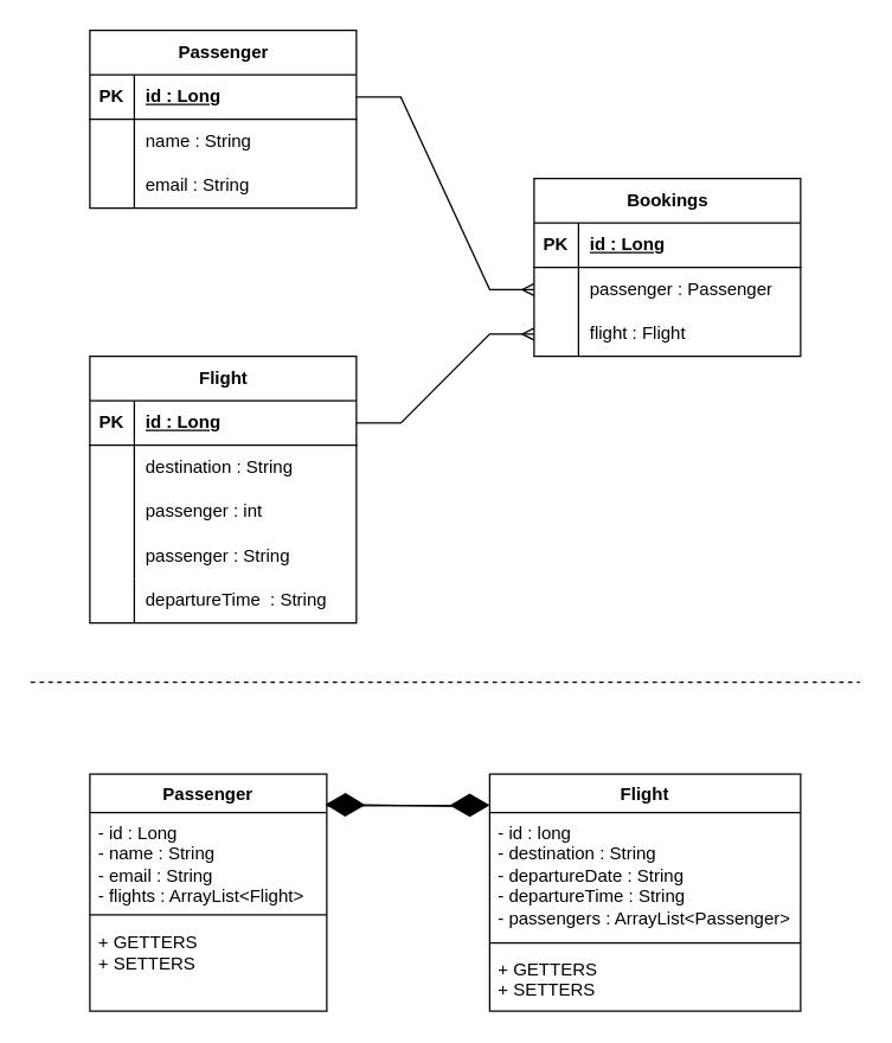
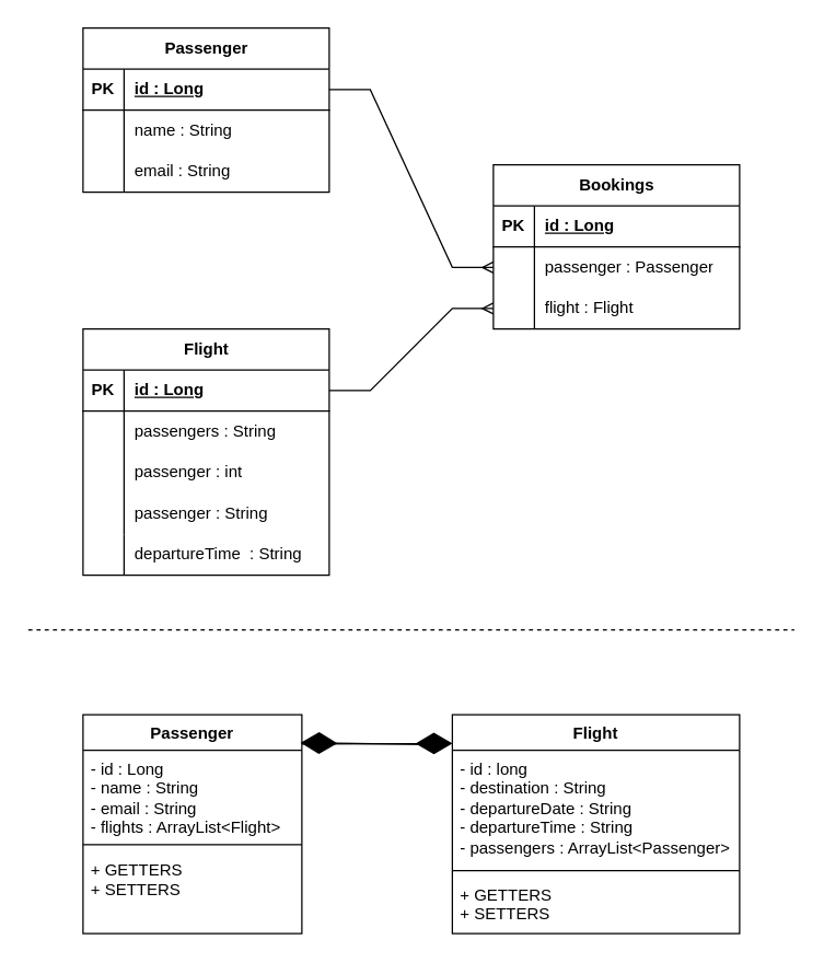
  <mxCell id="0" />
  <mxCell id="1" parent="0" />
  <mxCell id="2" value="Passenger" style="shape=table;startSize=30;container=1;collapsible=1;childLayout=tableLayout;fixedRows=1;rowLines=0;fontStyle=1;align=center;resizeLast=1;html=1;" vertex="1" parent="1"><mxGeometry x="60" y="20" width="180" height="120" as="geometry" /></mxCell>
  <mxCell id="3" value="" style="shape=tableRow;horizontal=0;startSize=0;swimlaneHead=0;swimlaneBody=0;fillColor=none;collapsible=0;dropTarget=0;points=[[0,0.5],[1,0.5]];portConstraint=eastwest;top=0;left=0;right=0;bottom=1;" vertex="1" parent="2"><mxGeometry y="30" width="180" height="30" as="geometry" /></mxCell>
  <mxCell id="4" value="PK" style="shape=partialRectangle;connectable=0;fillColor=none;top=0;left=0;bottom=0;right=0;fontStyle=1;overflow=hidden;whiteSpace=wrap;html=1;" vertex="1" parent="3"><mxGeometry width="30" height="30" as="geometry"><mxRectangle width="30" height="30" as="alternateBounds" /></mxGeometry></mxCell>
  <mxCell id="5" value="id : Long" style="shape=partialRectangle;connectable=0;fillColor=none;top=0;left=0;bottom=0;right=0;align=left;spacingLeft=6;fontStyle=5;overflow=hidden;whiteSpace=wrap;html=1;" vertex="1" parent="3"><mxGeometry x="30" width="150" height="30" as="geometry"><mxRectangle width="150" height="30" as="alternateBounds" /></mxGeometry></mxCell>
  <mxCell id="6" value="" style="shape=tableRow;horizontal=0;startSize=0;swimlaneHead=0;swimlaneBody=0;fillColor=none;collapsible=0;dropTarget=0;points=[[0,0.5],[1,0.5]];portConstraint=eastwest;top=0;left=0;right=0;bottom=0;" vertex="1" parent="2"><mxGeometry y="60" width="180" height="30" as="geometry" /></mxCell>
  <mxCell id="7" value="" style="shape=partialRectangle;connectable=0;fillColor=none;top=0;left=0;bottom=0;right=0;editable=1;overflow=hidden;whiteSpace=wrap;html=1;" vertex="1" parent="6"><mxGeometry width="30" height="30" as="geometry"><mxRectangle width="30" height="30" as="alternateBounds" /></mxGeometry></mxCell>
  <mxCell id="8" value="name : String" style="shape=partialRectangle;connectable=0;fillColor=none;top=0;left=0;bottom=0;right=0;align=left;spacingLeft=6;overflow=hidden;whiteSpace=wrap;html=1;" vertex="1" parent="6"><mxGeometry x="30" width="150" height="30" as="geometry"><mxRectangle width="150" height="30" as="alternateBounds" /></mxGeometry></mxCell>
  <mxCell id="9" value="" style="shape=tableRow;horizontal=0;startSize=0;swimlaneHead=0;swimlaneBody=0;fillColor=none;collapsible=0;dropTarget=0;points=[[0,0.5],[1,0.5]];portConstraint=eastwest;top=0;left=0;right=0;bottom=0;" vertex="1" parent="2"><mxGeometry y="90" width="180" height="30" as="geometry" /></mxCell>
  <mxCell id="10" value="" style="shape=partialRectangle;connectable=0;fillColor=none;top=0;left=0;bottom=0;right=0;editable=1;overflow=hidden;whiteSpace=wrap;html=1;" vertex="1" parent="9"><mxGeometry width="30" height="30" as="geometry"><mxRectangle width="30" height="30" as="alternateBounds" /></mxGeometry></mxCell>
  <mxCell id="11" value="email : String" style="shape=partialRectangle;connectable=0;fillColor=none;top=0;left=0;bottom=0;right=0;align=left;spacingLeft=6;overflow=hidden;whiteSpace=wrap;html=1;" vertex="1" parent="9"><mxGeometry x="30" width="150" height="30" as="geometry"><mxRectangle width="150" height="30" as="alternateBounds" /></mxGeometry></mxCell>
  <mxCell id="12" value="Flight" style="shape=table;startSize=30;container=1;collapsible=1;childLayout=tableLayout;fixedRows=1;rowLines=0;fontStyle=1;align=center;resizeLast=1;html=1;" vertex="1" parent="1"><mxGeometry x="60" y="240" width="180" height="180" as="geometry" /></mxCell>
  <mxCell id="13" value="" style="shape=tableRow;horizontal=0;startSize=0;swimlaneHead=0;swimlaneBody=0;fillColor=none;collapsible=0;dropTarget=0;points=[[0,0.5],[1,0.5]];portConstraint=eastwest;top=0;left=0;right=0;bottom=1;" vertex="1" parent="12"><mxGeometry y="30" width="180" height="30" as="geometry" /></mxCell>
  <mxCell id="14" value="PK" style="shape=partialRectangle;connectable=0;fillColor=none;top=0;left=0;bottom=0;right=0;fontStyle=1;overflow=hidden;whiteSpace=wrap;html=1;" vertex="1" parent="13"><mxGeometry width="30" height="30" as="geometry"><mxRectangle width="30" height="30" as="alternateBounds" /></mxGeometry></mxCell>
  <mxCell id="15" value="id : Long" style="shape=partialRectangle;connectable=0;fillColor=none;top=0;left=0;bottom=0;right=0;align=left;spacingLeft=6;fontStyle=5;overflow=hidden;whiteSpace=wrap;html=1;" vertex="1" parent="13"><mxGeometry x="30" width="150" height="30" as="geometry"><mxRectangle width="150" height="30" as="alternateBounds" /></mxGeometry></mxCell>
  <mxCell id="16" value="" style="shape=tableRow;horizontal=0;startSize=0;swimlaneHead=0;swimlaneBody=0;fillColor=none;collapsible=0;dropTarget=0;points=[[0,0.5],[1,0.5]];portConstraint=eastwest;top=0;left=0;right=0;bottom=0;" vertex="1" parent="12"><mxGeometry y="60" width="180" height="30" as="geometry" /></mxCell>
  <mxCell id="17" value="" style="shape=partialRectangle;connectable=0;fillColor=none;top=0;left=0;bottom=0;right=0;editable=1;overflow=hidden;whiteSpace=wrap;html=1;" vertex="1" parent="16"><mxGeometry width="30" height="30" as="geometry"><mxRectangle width="30" height="30" as="alternateBounds" /></mxGeometry></mxCell>
- <mxCell id="18" value="destination : String" style="shape=partialRectangle;connectable=0;fillColor=none;top=0;left=0;bottom=0;right=0;align=left;spacingLeft=6;overflow=hidden;whiteSpace=wrap;html=1;" vertex="1" parent="16"><mxGeometry x="30" width="150" height="30" as="geometry"><mxRectangle width="150" height="30" as="alternateBounds" /></mxGeometry></mxCell>
+ <mxCell id="18" value="passengers : String" style="shape=partialRectangle;connectable=0;fillColor=none;top=0;left=0;bottom=0;right=0;align=left;spacingLeft=6;overflow=hidden;whiteSpace=wrap;html=1;" vertex="1" parent="16"><mxGeometry x="30" width="150" height="30" as="geometry"><mxRectangle width="150" height="30" as="alternateBounds" /></mxGeometry></mxCell>
  <mxCell id="19" value="" style="shape=tableRow;horizontal=0;startSize=0;swimlaneHead=0;swimlaneBody=0;fillColor=none;collapsible=0;dropTarget=0;points=[[0,0.5],[1,0.5]];portConstraint=eastwest;top=0;left=0;right=0;bottom=0;" vertex="1" parent="12"><mxGeometry y="90" width="180" height="30" as="geometry" /></mxCell>
  <mxCell id="20" value="" style="shape=partialRectangle;connectable=0;fillColor=none;top=0;left=0;bottom=0;right=0;editable=1;overflow=hidden;whiteSpace=wrap;html=1;" vertex="1" parent="19"><mxGeometry width="30" height="30" as="geometry"><mxRectangle width="30" height="30" as="alternateBounds" /></mxGeometry></mxCell>
  <mxCell id="21" value="passenger : int" style="shape=partialRectangle;connectable=0;fillColor=none;top=0;left=0;bottom=0;right=0;align=left;spacingLeft=6;overflow=hidden;whiteSpace=wrap;html=1;" vertex="1" parent="19"><mxGeometry x="30" width="150" height="30" as="geometry"><mxRectangle width="150" height="30" as="alternateBounds" /></mxGeometry></mxCell>
  <mxCell id="22" value="" style="shape=tableRow;horizontal=0;startSize=0;swimlaneHead=0;swimlaneBody=0;fillColor=none;collapsible=0;dropTarget=0;points=[[0,0.5],[1,0.5]];portConstraint=eastwest;top=0;left=0;right=0;bottom=0;" vertex="1" parent="12"><mxGeometry y="120" width="180" height="30" as="geometry" /></mxCell>
  <mxCell id="23" value="" style="shape=partialRectangle;connectable=0;fillColor=none;top=0;left=0;bottom=0;right=0;editable=1;overflow=hidden;whiteSpace=wrap;html=1;" vertex="1" parent="22"><mxGeometry width="30" height="30" as="geometry"><mxRectangle width="30" height="30" as="alternateBounds" /></mxGeometry></mxCell>
  <mxCell id="24" value="passenger : String" style="shape=partialRectangle;connectable=0;fillColor=none;top=0;left=0;bottom=0;right=0;align=left;spacingLeft=6;overflow=hidden;whiteSpace=wrap;html=1;" vertex="1" parent="22"><mxGeometry x="30" width="150" height="30" as="geometry"><mxRectangle width="150" height="30" as="alternateBounds" /></mxGeometry></mxCell>
  <mxCell id="25" value="" style="shape=tableRow;horizontal=0;startSize=0;swimlaneHead=0;swimlaneBody=0;fillColor=none;collapsible=0;dropTarget=0;points=[[0,0.5],[1,0.5]];portConstraint=eastwest;top=0;left=0;right=0;bottom=0;" vertex="1" parent="1"><mxGeometry x="60" y="390" width="180" height="30" as="geometry" /></mxCell>
  <mxCell id="26" value="" style="shape=partialRectangle;connectable=0;fillColor=none;top=0;left=0;bottom=0;right=0;editable=1;overflow=hidden;whiteSpace=wrap;html=1;" vertex="1" parent="25"><mxGeometry width="30" height="30" as="geometry"><mxRectangle width="30" height="30" as="alternateBounds" /></mxGeometry></mxCell>
  <mxCell id="27" value="" style="shape=tableRow;horizontal=0;startSize=30;swimlaneHead=0;swimlaneBody=0;fillColor=none;collapsible=0;dropTarget=0;points=[[0,0.5],[1,0.5]];portConstraint=eastwest;top=0;left=0;right=0;bottom=0;" vertex="1" parent="1"><mxGeometry x="60" y="390" width="180" height="30" as="geometry" /></mxCell>
  <mxCell id="28" value="" style="shape=partialRectangle;connectable=0;fillColor=none;top=0;left=0;bottom=0;right=0;editable=1;overflow=hidden;whiteSpace=wrap;html=1;" vertex="1" parent="27"><mxGeometry width="30" height="30" as="geometry"><mxRectangle width="30" height="30" as="alternateBounds" /></mxGeometry></mxCell>
  <mxCell id="29" value="departureTime&amp;nbsp; : String" style="shape=partialRectangle;connectable=0;fillColor=none;top=0;left=0;bottom=0;right=0;align=left;spacingLeft=6;overflow=hidden;whiteSpace=wrap;html=1;" vertex="1" parent="27"><mxGeometry x="30" width="150" height="30" as="geometry"><mxRectangle width="150" height="30" as="alternateBounds" /></mxGeometry></mxCell>
  <mxCell id="30" value="Bookings" style="shape=table;startSize=30;container=1;collapsible=1;childLayout=tableLayout;fixedRows=1;rowLines=0;fontStyle=1;align=center;resizeLast=1;html=1;" vertex="1" parent="1"><mxGeometry x="360" y="120" width="180" height="120" as="geometry" /></mxCell>
  <mxCell id="31" value="" style="shape=tableRow;horizontal=0;startSize=0;swimlaneHead=0;swimlaneBody=0;fillColor=none;collapsible=0;dropTarget=0;points=[[0,0.5],[1,0.5]];portConstraint=eastwest;top=0;left=0;right=0;bottom=1;" vertex="1" parent="30"><mxGeometry y="30" width="180" height="30" as="geometry" /></mxCell>
  <mxCell id="32" value="PK" style="shape=partialRectangle;connectable=0;fillColor=none;top=0;left=0;bottom=0;right=0;fontStyle=1;overflow=hidden;whiteSpace=wrap;html=1;" vertex="1" parent="31"><mxGeometry width="30" height="30" as="geometry"><mxRectangle width="30" height="30" as="alternateBounds" /></mxGeometry></mxCell>
  <mxCell id="33" value="id : Long" style="shape=partialRectangle;connectable=0;fillColor=none;top=0;left=0;bottom=0;right=0;align=left;spacingLeft=6;fontStyle=5;overflow=hidden;whiteSpace=wrap;html=1;" vertex="1" parent="31"><mxGeometry x="30" width="150" height="30" as="geometry"><mxRectangle width="150" height="30" as="alternateBounds" /></mxGeometry></mxCell>
  <mxCell id="34" value="" style="shape=tableRow;horizontal=0;startSize=0;swimlaneHead=0;swimlaneBody=0;fillColor=none;collapsible=0;dropTarget=0;points=[[0,0.5],[1,0.5]];portConstraint=eastwest;top=0;left=0;right=0;bottom=0;" vertex="1" parent="30"><mxGeometry y="60" width="180" height="30" as="geometry" /></mxCell>
  <mxCell id="35" value="" style="shape=partialRectangle;connectable=0;fillColor=none;top=0;left=0;bottom=0;right=0;editable=1;overflow=hidden;whiteSpace=wrap;html=1;" vertex="1" parent="34"><mxGeometry width="30" height="30" as="geometry"><mxRectangle width="30" height="30" as="alternateBounds" /></mxGeometry></mxCell>
  <mxCell id="36" value="passenger : Passenger" style="shape=partialRectangle;connectable=0;fillColor=none;top=0;left=0;bottom=0;right=0;align=left;spacingLeft=6;overflow=hidden;whiteSpace=wrap;html=1;" vertex="1" parent="34"><mxGeometry x="30" width="150" height="30" as="geometry"><mxRectangle width="150" height="30" as="alternateBounds" /></mxGeometry></mxCell>
  <mxCell id="37" value="" style="shape=tableRow;horizontal=0;startSize=0;swimlaneHead=0;swimlaneBody=0;fillColor=none;collapsible=0;dropTarget=0;points=[[0,0.5],[1,0.5]];portConstraint=eastwest;top=0;left=0;right=0;bottom=0;" vertex="1" parent="30"><mxGeometry y="90" width="180" height="30" as="geometry" /></mxCell>
  <mxCell id="38" value="" style="shape=partialRectangle;connectable=0;fillColor=none;top=0;left=0;bottom=0;right=0;editable=1;overflow=hidden;whiteSpace=wrap;html=1;" vertex="1" parent="37"><mxGeometry width="30" height="30" as="geometry"><mxRectangle width="30" height="30" as="alternateBounds" /></mxGeometry></mxCell>
  <mxCell id="39" value="flight : Flight" style="shape=partialRectangle;connectable=0;fillColor=none;top=0;left=0;bottom=0;right=0;align=left;spacingLeft=6;overflow=hidden;whiteSpace=wrap;html=1;" vertex="1" parent="37"><mxGeometry x="30" width="150" height="30" as="geometry"><mxRectangle width="150" height="30" as="alternateBounds" /></mxGeometry></mxCell>
  <mxCell id="40" value="" style="edgeStyle=entityRelationEdgeStyle;fontSize=12;html=1;endArrow=ERmany;rounded=0;exitX=1;exitY=0.5;exitDx=0;exitDy=0;entryX=0;entryY=0.5;entryDx=0;entryDy=0;" edge="1" parent="1" source="3" target="34"><mxGeometry width="100" height="100" relative="1" as="geometry"><mxPoint x="180" y="260" as="sourcePoint" /><mxPoint x="280" y="160" as="targetPoint" /></mxGeometry></mxCell>
  <mxCell id="41" value="" style="edgeStyle=entityRelationEdgeStyle;fontSize=12;html=1;endArrow=ERmany;rounded=0;exitX=1;exitY=0.5;exitDx=0;exitDy=0;entryX=0;entryY=0.5;entryDx=0;entryDy=0;" edge="1" parent="1" source="13" target="37"><mxGeometry width="100" height="100" relative="1" as="geometry"><mxPoint x="380" y="300" as="sourcePoint" /><mxPoint x="480" y="200" as="targetPoint" /></mxGeometry></mxCell>
  <mxCell id="42" value="" style="endArrow=none;dashed=1;html=1;rounded=0;" edge="1" parent="1"><mxGeometry width="50" height="50" relative="1" as="geometry"><mxPoint y="460" as="sourcePoint" x="20" /><mxPoint x="580" y="460" as="targetPoint" /></mxGeometry></mxCell>
  <mxCell id="43" value="Passenger" style="swimlane;fontStyle=1;align=center;verticalAlign=top;childLayout=stackLayout;horizontal=1;startSize=26;horizontalStack=0;resizeParent=1;resizeParentMax=0;resizeLast=0;collapsible=1;marginBottom=0;whiteSpace=wrap;html=1;" vertex="1" parent="1"><mxGeometry x="60" y="522" width="160" height="160" as="geometry" /></mxCell>
  <mxCell id="44" value="- id : Long&lt;br&gt;- name : String&lt;br&gt;- email : String&lt;br&gt;- flights : ArrayList&amp;lt;Flight&amp;gt;" style="text;strokeColor=none;fillColor=none;align=left;verticalAlign=top;spacingLeft=4;spacingRight=4;overflow=hidden;rotatable=0;points=[[0,0.5],[1,0.5]];portConstraint=eastwest;whiteSpace=wrap;html=1;" vertex="1" parent="43"><mxGeometry y="26" width="160" height="64" as="geometry" /></mxCell>
  <mxCell id="45" value="" style="line;strokeWidth=1;fillColor=none;align=left;verticalAlign=middle;spacingTop=-1;spacingLeft=3;spacingRight=3;rotatable=0;labelPosition=right;points=[];portConstraint=eastwest;strokeColor=inherit;" vertex="1" parent="43"><mxGeometry y="90" width="160" height="10" as="geometry" /></mxCell>
  <mxCell id="46" value="+ GETTERS&lt;br&gt;+ SETTERS" style="text;strokeColor=none;fillColor=none;align=left;verticalAlign=top;spacingLeft=4;spacingRight=4;overflow=hidden;rotatable=0;points=[[0,0.5],[1,0.5]];portConstraint=eastwest;whiteSpace=wrap;html=1;" vertex="1" parent="43"><mxGeometry y="100" width="160" height="60" as="geometry" /></mxCell>
  <mxCell id="47" value="Flight" style="swimlane;fontStyle=1;align=center;verticalAlign=top;childLayout=stackLayout;horizontal=1;startSize=26;horizontalStack=0;resizeParent=1;resizeParentMax=0;resizeLast=0;collapsible=1;marginBottom=0;whiteSpace=wrap;html=1;" vertex="1" parent="1"><mxGeometry x="330" y="522" width="210" height="160" as="geometry" /></mxCell>
  <mxCell id="48" value="- id : long&lt;br&gt;- destination : String&lt;br&gt;- departureDate : String&lt;br&gt;- departureTime : String&lt;br&gt;- passengers : ArrayList&amp;lt;Passenger&amp;gt;" style="text;strokeColor=none;fillColor=none;align=left;verticalAlign=top;spacingLeft=4;spacingRight=4;overflow=hidden;rotatable=0;points=[[0,0.5],[1,0.5]];portConstraint=eastwest;whiteSpace=wrap;html=1;" vertex="1" parent="47"><mxGeometry y="26" width="210" height="84" as="geometry" /></mxCell>
  <mxCell id="49" value="" style="line;strokeWidth=1;fillColor=none;align=left;verticalAlign=middle;spacingTop=-1;spacingLeft=3;spacingRight=3;rotatable=0;labelPosition=right;points=[];portConstraint=eastwest;strokeColor=inherit;" vertex="1" parent="47"><mxGeometry y="110" width="210" height="8" as="geometry" /></mxCell>
  <mxCell id="50" value="+ GETTERS&lt;br&gt;+ SETTERS" style="text;strokeColor=none;fillColor=none;align=left;verticalAlign=top;spacingLeft=4;spacingRight=4;overflow=hidden;rotatable=0;points=[[0,0.5],[1,0.5]];portConstraint=eastwest;whiteSpace=wrap;html=1;" vertex="1" parent="47"><mxGeometry y="118" width="210" height="42" as="geometry" /></mxCell>
  <mxCell id="51" value="" style="endArrow=diamondThin;endFill=1;endSize=24;html=1;rounded=0;exitX=1;exitY=0.134;exitDx=0;exitDy=0;exitPerimeter=0;" edge="1" parent="1" source="43"><mxGeometry width="160" relative="1" as="geometry"><mxPoint x="130" y="550" as="sourcePoint" /><mxPoint x="330" y="543" as="targetPoint" /></mxGeometry></mxCell>
  <mxCell id="52" value="" style="endArrow=diamondThin;endFill=1;endSize=24;html=1;rounded=0;entryX=0.994;entryY=0.128;entryDx=0;entryDy=0;entryPerimeter=0;exitX=-0.019;exitY=-0.048;exitDx=0;exitDy=0;exitPerimeter=0;" edge="1" parent="1" source="48" target="43"><mxGeometry width="160" relative="1" as="geometry"><mxPoint x="290" y="550" as="sourcePoint" /><mxPoint x="218" y="553" as="targetPoint" /></mxGeometry></mxCell>
